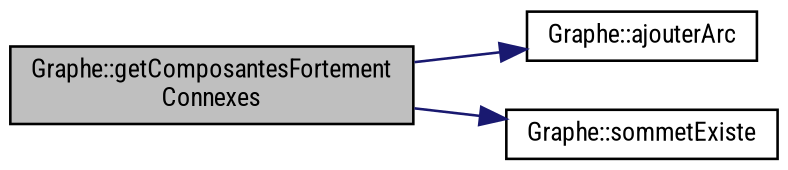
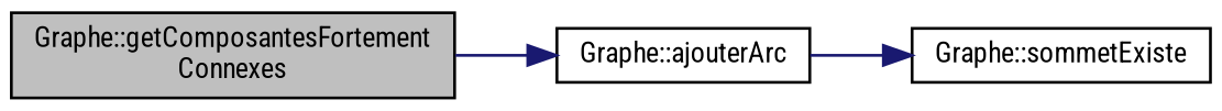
  digraph {
    fontname="Roboto Condensed"
    rankdir=LR
    node [color=black fillcolor=white fontname="Roboto Condensed" fontsize=10 shape=record style=filled]
    edge [color=midnightblue fontname="Roboto Condensed" fontsize=10 labelfontname=Helvetica labelfontsize=10 style=solid]
    n1 [fillcolor=grey75 fontcolor=black height=0.2 label="Graphe::getComposantesFortement\lConnexes" width=0.4]
    n2 [height=0.2 label="Graphe::ajouterArc" width=0.4]
    n3 [height=0.2 label="Graphe::sommetExiste" width=0.4]
    n1 -> n2
-   n1 -> n3
+   n2 -> n3
  }
